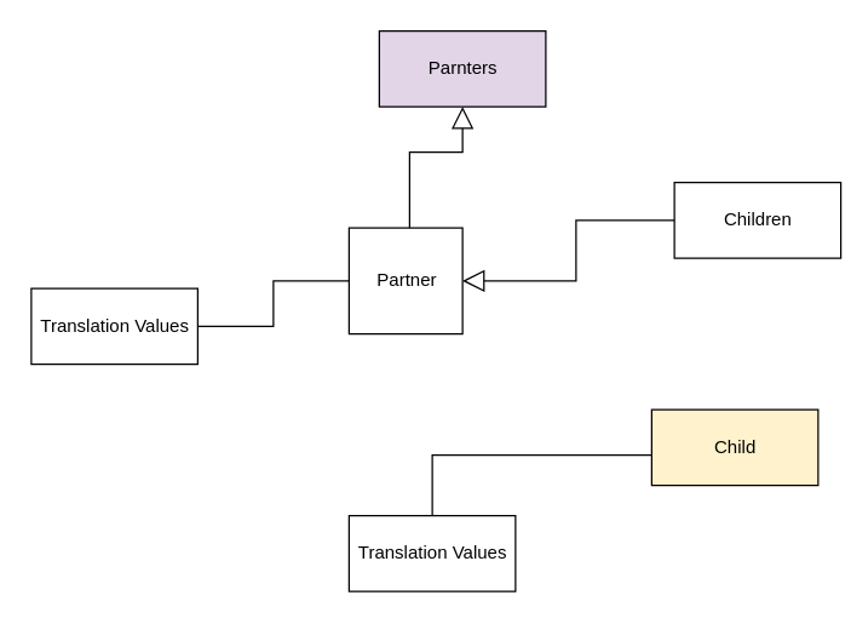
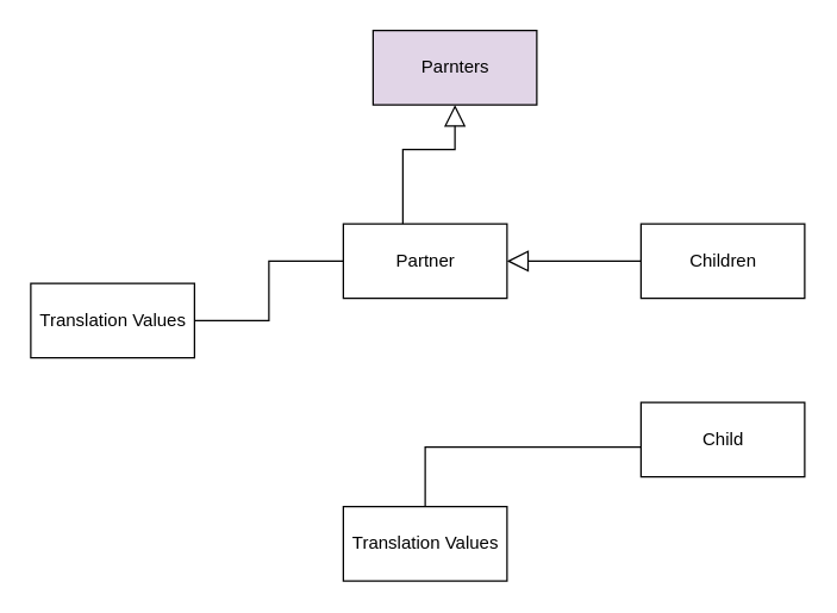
  <mxCell id="0" />
  <mxCell id="1" parent="0" />
  <mxCell id="2" value="Parnters" style="html=1;fillColor=#e1d5e7;" vertex="1" parent="1"><mxGeometry x="250" y="20" width="110" height="50" as="geometry" /></mxCell>
  <mxCell id="3" style="edgeStyle=orthogonalEdgeStyle;rounded=0;orthogonalLoop=1;jettySize=auto;html=1;endSize=12;endArrow=block;endFill=0;" edge="1" parent="1" source="4" target="2"><mxGeometry relative="1" as="geometry"><Array as="points"><mxPoint x="270" y="100" /><mxPoint x="305" y="100" /></Array></mxGeometry></mxCell>
- <mxCell id="4" value="Partner" style="html=1;" vertex="1" parent="1"><mxGeometry x="230" y="150" width="75" height="70" as="geometry" /></mxCell>
+ <mxCell id="4" value="Partner" style="html=1;" vertex="1" parent="1"><mxGeometry x="230" y="150" width="110" height="50" as="geometry" /></mxCell>
  <mxCell id="5" style="edgeStyle=orthogonalEdgeStyle;rounded=0;orthogonalLoop=1;jettySize=auto;html=1;entryX=1;entryY=0.5;entryDx=0;entryDy=0;endSize=12;endArrow=block;endFill=0;" edge="1" parent="1" source="6" target="4"><mxGeometry relative="1" as="geometry" /></mxCell>
- <mxCell id="6" value="Children" style="html=1;" vertex="1" parent="1"><mxGeometry x="445" y="120" width="110" height="50" as="geometry" /></mxCell>
- <mxCell id="7" value="Child" style="html=1;fillColor=#fff2cc;" vertex="1" parent="1"><mxGeometry x="430" y="270" width="110" height="50" as="geometry" /></mxCell>
+ <mxCell id="6" value="Children" style="html=1;" vertex="1" parent="1"><mxGeometry x="430" y="150" width="110" height="50" as="geometry" /></mxCell>
+ <mxCell id="7" value="Child" style="html=1;" vertex="1" parent="1"><mxGeometry x="430" y="270" width="110" height="50" as="geometry" /></mxCell>
  <mxCell id="8" style="edgeStyle=orthogonalEdgeStyle;rounded=0;orthogonalLoop=1;jettySize=auto;html=1;endArrow=none;endFill=0;endSize=12;" edge="1" parent="1" source="9" target="4"><mxGeometry relative="1" as="geometry" /></mxCell>
  <mxCell id="9" value="Translation Values" style="html=1;" vertex="1" parent="1"><mxGeometry x="20" y="190" width="110" height="50" as="geometry" /></mxCell>
  <mxCell id="10" style="edgeStyle=orthogonalEdgeStyle;rounded=0;orthogonalLoop=1;jettySize=auto;html=1;endArrow=none;endFill=0;endSize=12;" edge="1" parent="1" source="11" target="7"><mxGeometry relative="1" as="geometry"><Array as="points"><mxPoint x="285" y="300" /></Array></mxGeometry></mxCell>
  <mxCell id="11" value="Translation Values" style="html=1;" vertex="1" parent="1"><mxGeometry x="230" y="340" width="110" height="50" as="geometry" /></mxCell>
